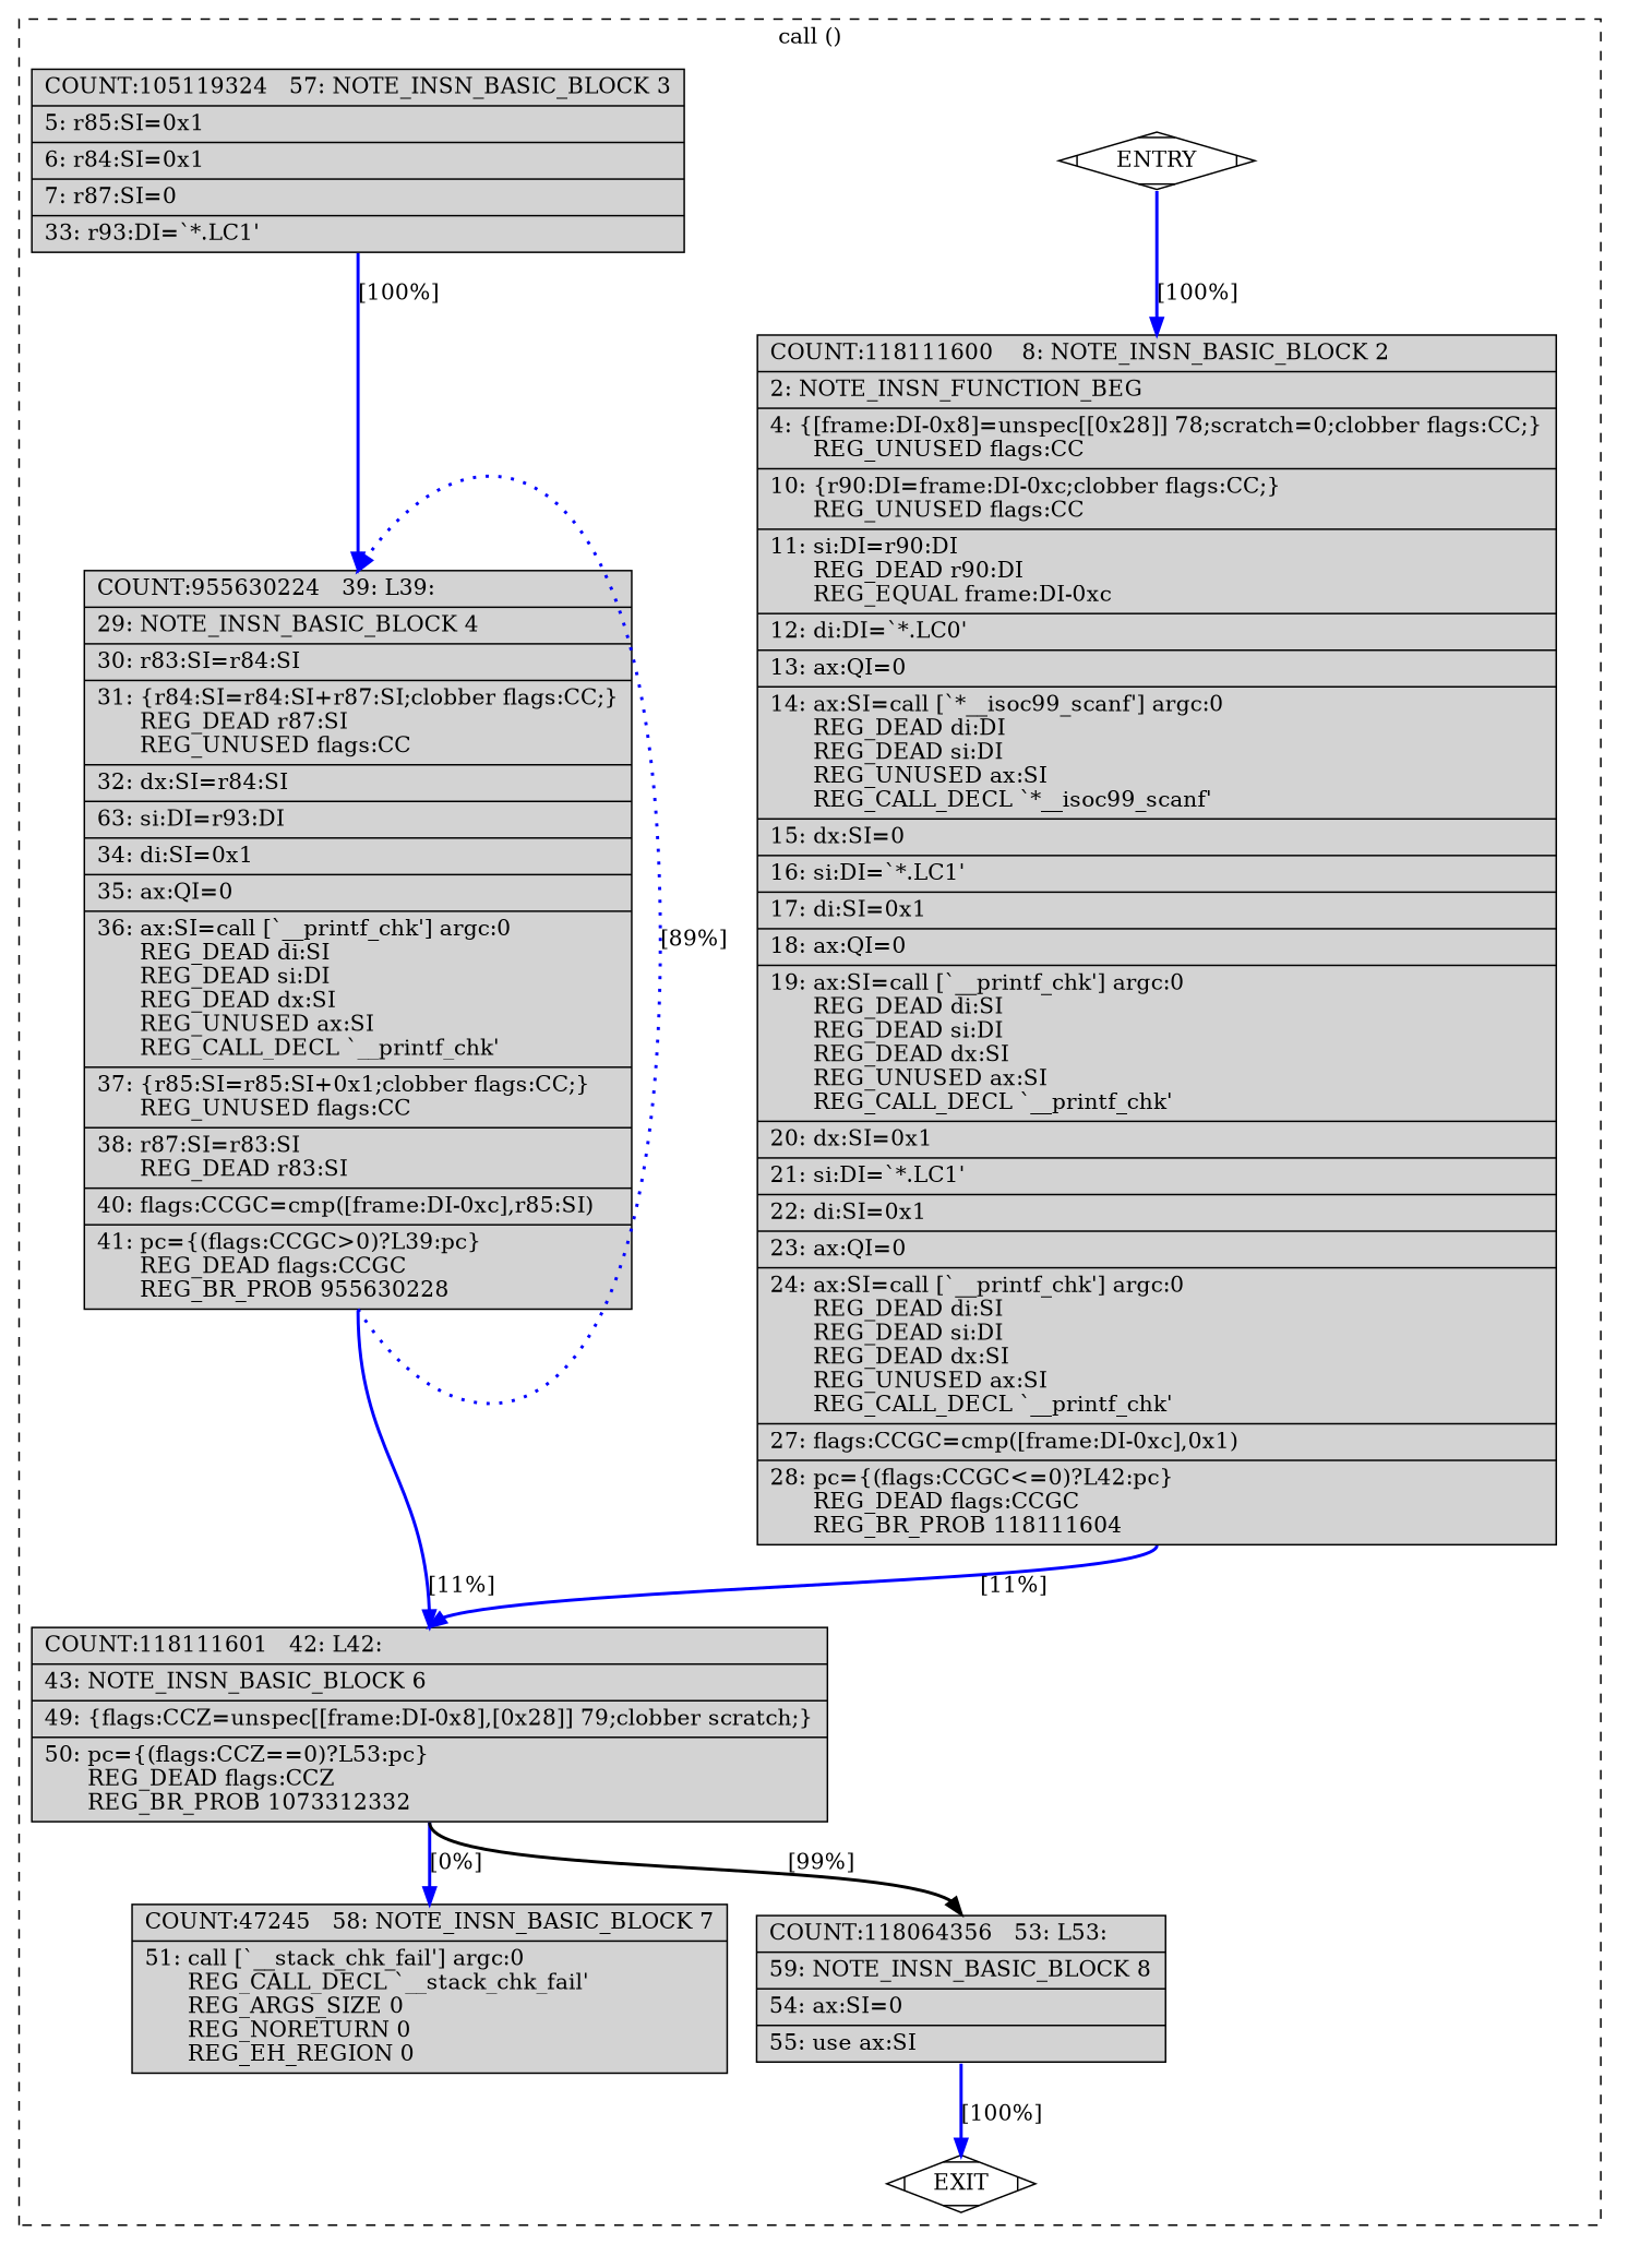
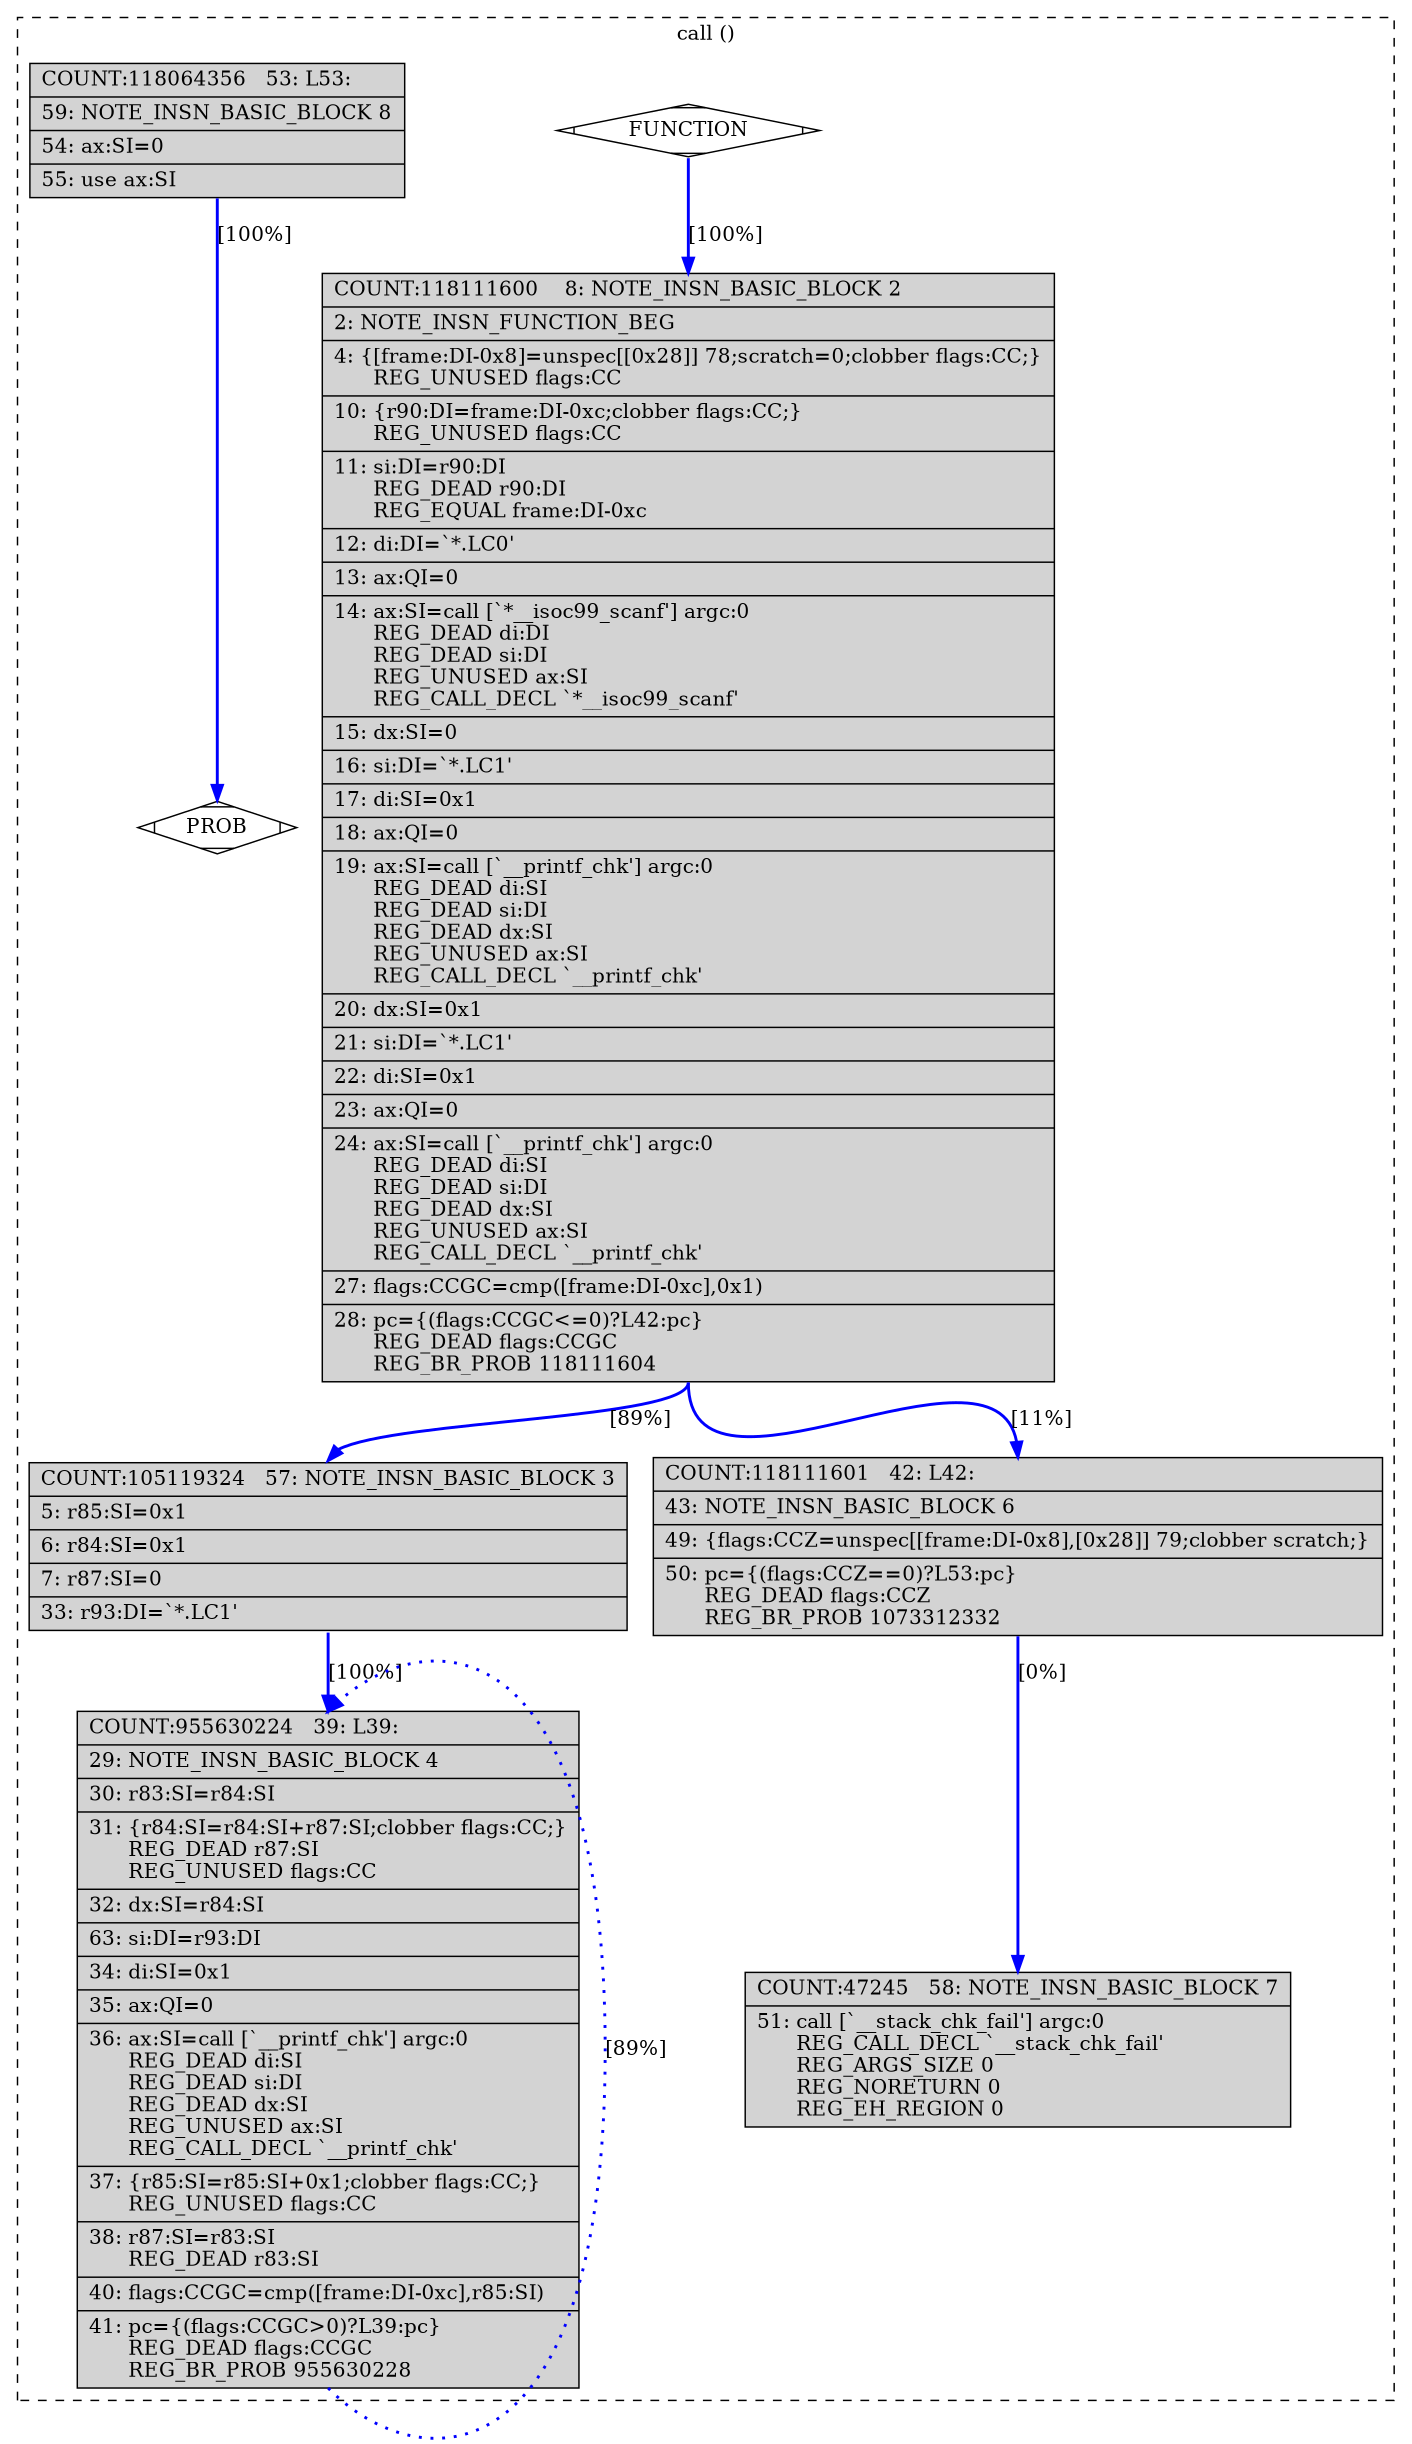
  digraph {
    node [fillcolor=lightgrey shape=record style=filled]
    edge [color=blue constraint=true headport=n style="solid,bold" tailport=s weight=100]
-   n1 [fillcolor=white label=ENTRY shape=Mdiamond]
+   n1 [fillcolor=white label=FUNCTION shape=Mdiamond]
    n2 [label="{COUNT:118111600\ \ \ \ 8:\ NOTE_INSN_BASIC_BLOCK\ 2\l|\ \ \ \ 2:\ NOTE_INSN_FUNCTION_BEG\l|\ \ \ \ 4:\ \{[frame:DI-0x8]=unspec[[0x28]]\ 78;scratch=0;clobber\ flags:CC;\}\l\ \ \ \ \ \ REG_UNUSED\ flags:CC\l|\ \ \ 10:\ \{r90:DI=frame:DI-0xc;clobber\ flags:CC;\}\l\ \ \ \ \ \ REG_UNUSED\ flags:CC\l|\ \ \ 11:\ si:DI=r90:DI\l\ \ \ \ \ \ REG_DEAD\ r90:DI\l\ \ \ \ \ \ REG_EQUAL\ frame:DI-0xc\l|\ \ \ 12:\ di:DI=`*.LC0'\l|\ \ \ 13:\ ax:QI=0\l|\ \ \ 14:\ ax:SI=call\ [`*__isoc99_scanf']\ argc:0\l\ \ \ \ \ \ REG_DEAD\ di:DI\l\ \ \ \ \ \ REG_DEAD\ si:DI\l\ \ \ \ \ \ REG_UNUSED\ ax:SI\l\ \ \ \ \ \ REG_CALL_DECL\ `*__isoc99_scanf'\l|\ \ \ 15:\ dx:SI=0\l|\ \ \ 16:\ si:DI=`*.LC1'\l|\ \ \ 17:\ di:SI=0x1\l|\ \ \ 18:\ ax:QI=0\l|\ \ \ 19:\ ax:SI=call\ [`__printf_chk']\ argc:0\l\ \ \ \ \ \ REG_DEAD\ di:SI\l\ \ \ \ \ \ REG_DEAD\ si:DI\l\ \ \ \ \ \ REG_DEAD\ dx:SI\l\ \ \ \ \ \ REG_UNUSED\ ax:SI\l\ \ \ \ \ \ REG_CALL_DECL\ `__printf_chk'\l|\ \ \ 20:\ dx:SI=0x1\l|\ \ \ 21:\ si:DI=`*.LC1'\l|\ \ \ 22:\ di:SI=0x1\l|\ \ \ 23:\ ax:QI=0\l|\ \ \ 24:\ ax:SI=call\ [`__printf_chk']\ argc:0\l\ \ \ \ \ \ REG_DEAD\ di:SI\l\ \ \ \ \ \ REG_DEAD\ si:DI\l\ \ \ \ \ \ REG_DEAD\ dx:SI\l\ \ \ \ \ \ REG_UNUSED\ ax:SI\l\ \ \ \ \ \ REG_CALL_DECL\ `__printf_chk'\l|\ \ \ 27:\ flags:CCGC=cmp([frame:DI-0xc],0x1)\l|\ \ \ 28:\ pc=\{(flags:CCGC\<=0)?L42:pc\}\l\ \ \ \ \ \ REG_DEAD\ flags:CCGC\l\ \ \ \ \ \ REG_BR_PROB\ 118111604\l}"]
-   n3 [fillcolor=white label=EXIT shape=Mdiamond]
+   n3 [fillcolor=white label=PROB shape=Mdiamond]
    n4 [label="{COUNT:105119324\ \ \ 57:\ NOTE_INSN_BASIC_BLOCK\ 3\l|\ \ \ \ 5:\ r85:SI=0x1\l|\ \ \ \ 6:\ r84:SI=0x1\l|\ \ \ \ 7:\ r87:SI=0\l|\ \ \ 33:\ r93:DI=`*.LC1'\l}"]
    n5 [label="{COUNT:118111601\ \ \ 42:\ L42:\l|\ \ \ 43:\ NOTE_INSN_BASIC_BLOCK\ 6\l|\ \ \ 49:\ \{flags:CCZ=unspec[[frame:DI-0x8],[0x28]]\ 79;clobber\ scratch;\}\l|\ \ \ 50:\ pc=\{(flags:CCZ==0)?L53:pc\}\l\ \ \ \ \ \ REG_DEAD\ flags:CCZ\l\ \ \ \ \ \ REG_BR_PROB\ 1073312332\l}"]
    n6 [label="{COUNT:955630224\ \ \ 39:\ L39:\l|\ \ \ 29:\ NOTE_INSN_BASIC_BLOCK\ 4\l|\ \ \ 30:\ r83:SI=r84:SI\l|\ \ \ 31:\ \{r84:SI=r84:SI+r87:SI;clobber\ flags:CC;\}\l\ \ \ \ \ \ REG_DEAD\ r87:SI\l\ \ \ \ \ \ REG_UNUSED\ flags:CC\l|\ \ \ 32:\ dx:SI=r84:SI\l|\ \ \ 63:\ si:DI=r93:DI\l|\ \ \ 34:\ di:SI=0x1\l|\ \ \ 35:\ ax:QI=0\l|\ \ \ 36:\ ax:SI=call\ [`__printf_chk']\ argc:0\l\ \ \ \ \ \ REG_DEAD\ di:SI\l\ \ \ \ \ \ REG_DEAD\ si:DI\l\ \ \ \ \ \ REG_DEAD\ dx:SI\l\ \ \ \ \ \ REG_UNUSED\ ax:SI\l\ \ \ \ \ \ REG_CALL_DECL\ `__printf_chk'\l|\ \ \ 37:\ \{r85:SI=r85:SI+0x1;clobber\ flags:CC;\}\l\ \ \ \ \ \ REG_UNUSED\ flags:CC\l|\ \ \ 38:\ r87:SI=r83:SI\l\ \ \ \ \ \ REG_DEAD\ r83:SI\l|\ \ \ 40:\ flags:CCGC=cmp([frame:DI-0xc],r85:SI)\l|\ \ \ 41:\ pc=\{(flags:CCGC\>0)?L39:pc\}\l\ \ \ \ \ \ REG_DEAD\ flags:CCGC\l\ \ \ \ \ \ REG_BR_PROB\ 955630228\l}"]
    n7 [label="{COUNT:47245\ \ \ 58:\ NOTE_INSN_BASIC_BLOCK\ 7\l|\ \ \ 51:\ call\ [`__stack_chk_fail']\ argc:0\l\ \ \ \ \ \ REG_CALL_DECL\ `__stack_chk_fail'\l\ \ \ \ \ \ REG_ARGS_SIZE\ 0\l\ \ \ \ \ \ REG_NORETURN\ 0\l\ \ \ \ \ \ REG_EH_REGION\ 0\l}"]
    n8 [label="{COUNT:118064356\ \ \ 53:\ L53:\l|\ \ \ 59:\ NOTE_INSN_BASIC_BLOCK\ 8\l|\ \ \ 54:\ ax:SI=0\l|\ \ \ 55:\ use\ ax:SI\l}"]
    subgraph cluster_1 {
      color=black
      label="call ()"
      style=dashed
      n1
      n2
      n3
      n4
      n5
      n6
      n7
      n8
    }
    n1 -> n2 [label="[100%]"]
    n1 -> n3 [style=invis color="" weight=""]
+   n2 -> n4 [label="[89%]"]
    n2 -> n5 [label="[11%]" weight=10]
    n4 -> n6 [label="[100%]"]
    n5 -> n7 [label="[0%]"]
-   n5 -> n8 [color=black label="[99%]" weight=10]
-   n6 -> n5 [label="[11%]"]
    n6 -> n6 [constraint=false label="[89%]" style="dotted,bold" weight=10]
    n8 -> n3 [label="[100%]"]
  }
